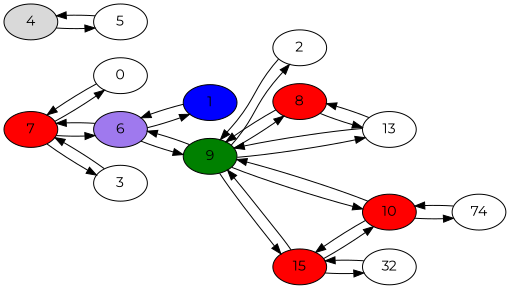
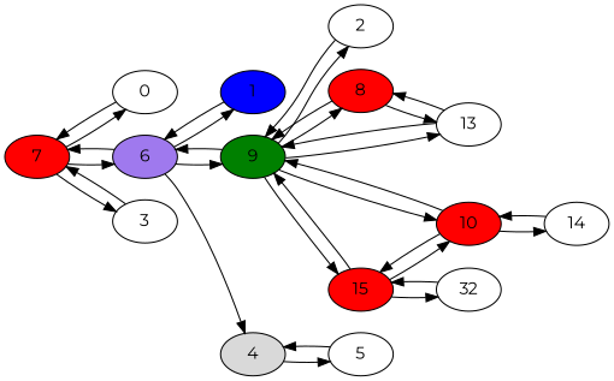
  digraph {
    fontname=Montserrat
    rankdir=LR
    node [fillcolor="#FFFFFF" fontname=Montserrat style=filled]
    edge [fontname=Montserrat]
    7 [fillcolor="#FF0000"]
    0
    6 [fillcolor="#9F79EE"]
    3
    1 [fillcolor="#0000FF"]
    9 [fillcolor="#008000"]
    4 [fillcolor="#D9D9D9"]
    2
    8 [fillcolor="#FF0000"]
    13
    10 [fillcolor="#FF0000"]
    15 [fillcolor="#FF0000"]
    5
-   14 [label=74]
+   14
    n15 [label=32]
    7 -> 0
    7 -> 6
    7 -> 3
    0 -> 7
    6 -> 7
    6 -> 1
    6 -> 9
+   6 -> 4
    3 -> 7
    1 -> 6
    9 -> 6
    9 -> 2
    9 -> 8
    9 -> 13
    9 -> 10
    9 -> 15
    4 -> 5
    2 -> 9
    8 -> 9
    8 -> 13
    13 -> 9
    13 -> 8
    10 -> 9
    10 -> 15
    10 -> 14
    15 -> 9
    15 -> 10
    15 -> n15
    5 -> 4
    14 -> 10
    n15 -> 15
  }
